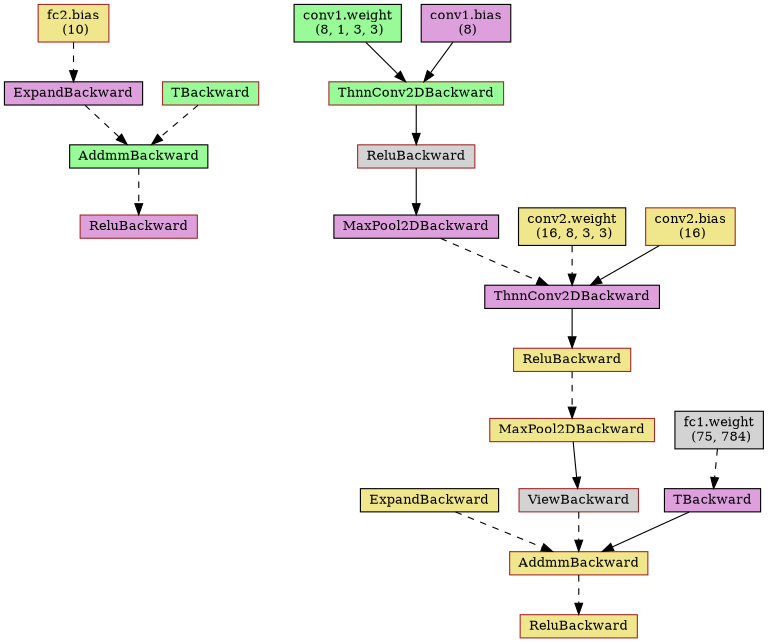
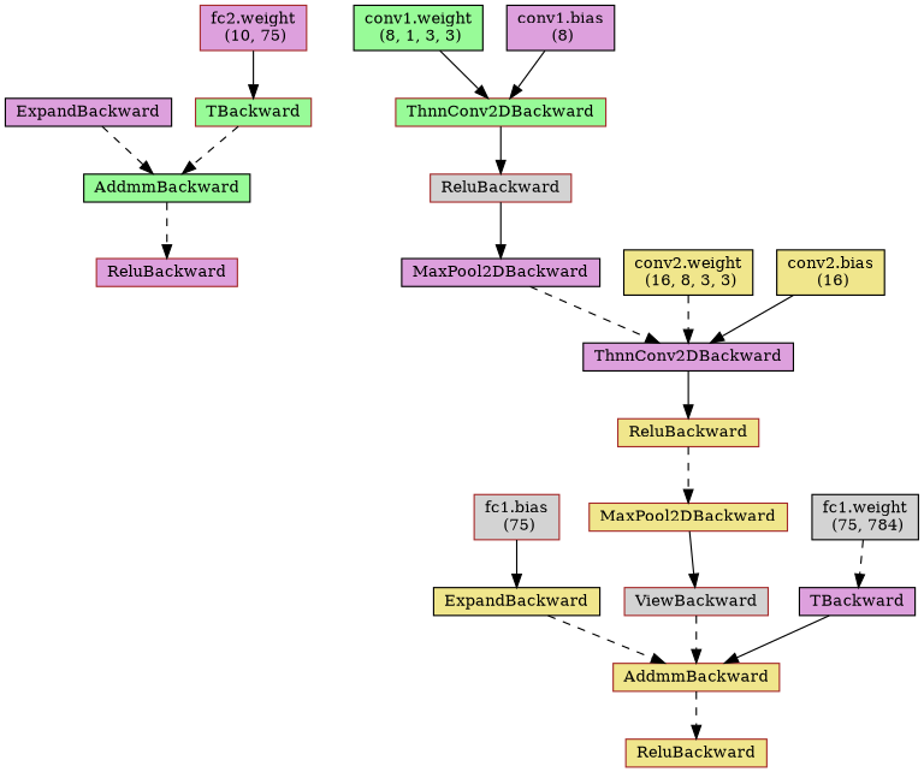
  digraph {
    node [align=left color=brown fillcolor=khaki fontsize=12 ranksep=0.1 shape=box style=filled]
    edge [style=dashed]
    n1 [fillcolor=plum height=0.2 label=ReluBackward]
    n2 [color=black fillcolor=palegreen height=0.2 label=AddmmBackward]
    n3 [color=black fillcolor=plum height=0.2 label=ExpandBackward]
-   n4 [height=0.2 label="fc2.bias\n (10)"]
    n5 [height=0.2 label=ReluBackward]
    n6 [height=0.2 label=AddmmBackward]
    n7 [color=black height=0.2 label=ExpandBackward]
+   n8 [fillcolor=lightgrey height=0.2 label="fc1.bias\n (75)"]
    n9 [fillcolor=lightgrey height=0.2 label=ViewBackward]
    n10 [height=0.2 label=MaxPool2DBackward]
    n11 [height=0.2 label=ReluBackward]
    n12 [color=black fillcolor=plum height=0.2 label=ThnnConv2DBackward]
    n13 [color=black fillcolor=plum height=0.2 label=MaxPool2DBackward]
    n14 [fillcolor=lightgrey height=0.2 label=ReluBackward]
    n15 [fillcolor=palegreen height=0.2 label=ThnnConv2DBackward]
    n16 [color=black fillcolor=palegreen height=0.2 label="conv1.weight\n (8, 1, 3, 3)"]
    n17 [color=black fillcolor=plum height=0.2 label="conv1.bias\n (8)"]
    n18 [color=black height=0.2 label="conv2.weight\n (16, 8, 3, 3)"]
-   n19 [height=0.2 label="conv2.bias\n (16)"]
+   n19 [color=black height=0.2 label="conv2.bias\n (16)"]
    n20 [color=black fillcolor=plum height=0.2 label=TBackward]
    n21 [color=black fillcolor=lightgrey height=0.2 label="fc1.weight\n (75, 784)"]
    n22 [fillcolor=palegreen height=0.2 label=TBackward]
+   n23 [fillcolor=plum height=0.2 label="fc2.weight\n (10, 75)"]
    n2 -> n1
    n3 -> n2
-   n4 -> n3
    n6 -> n5
    n7 -> n6
+   n8 -> n7 [style=solid]
    n9 -> n6
    n10 -> n9 [style=solid]
    n11 -> n10
    n12 -> n11 [style=solid]
    n13 -> n12
    n14 -> n13 [style=solid]
    n15 -> n14 [style=solid]
    n16 -> n15 [style=solid]
    n17 -> n15 [style=solid]
    n18 -> n12
    n19 -> n12 [style=solid]
    n20 -> n6 [style=solid]
    n21 -> n20
    n22 -> n2
+   n23 -> n22 [style=solid]
  }
